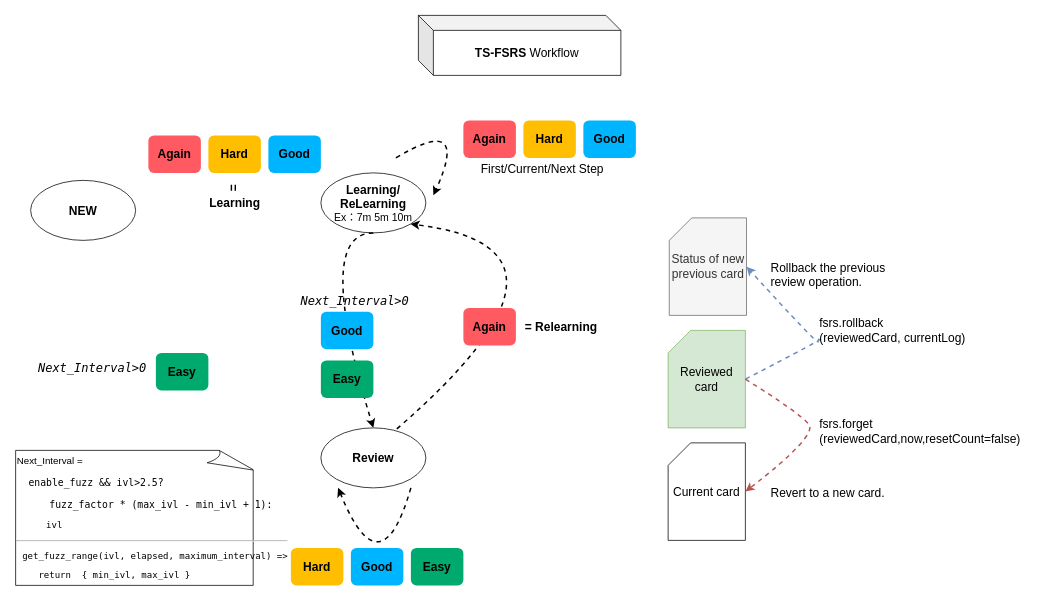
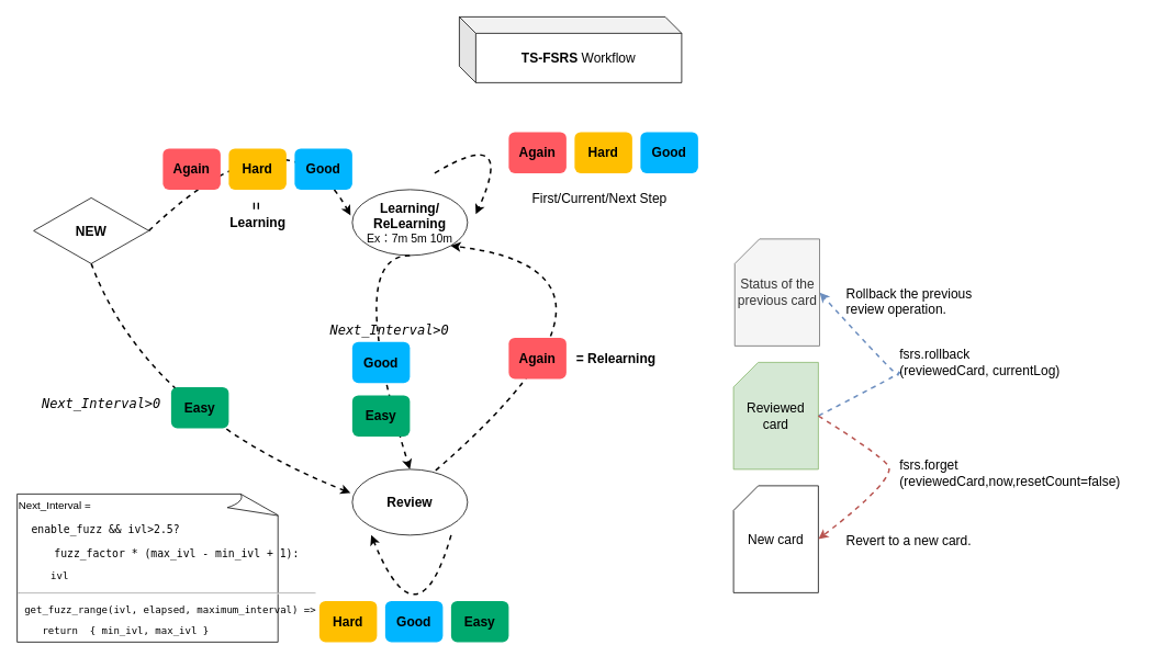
  <mxCell id="0" />
  <mxCell id="1" parent="0" />
  <mxCell id="2" value="&lt;font style=&quot;font-size: 16px;&quot;&gt;&lt;b&gt;TS-FSRS&lt;/b&gt; Workflow&lt;/font&gt;" style="shape=cube;whiteSpace=wrap;html=1;boundedLbl=1;backgroundOutline=1;darkOpacity=0.05;darkOpacity2=0.1;" parent="1" vertex="1"><mxGeometry x="557" y="20" width="270" height="80" as="geometry" /></mxCell>
- <mxCell id="3" value="&lt;font style=&quot;font-size: 16px;&quot;&gt;&lt;b&gt;NEW&lt;/b&gt;&lt;/font&gt;" style="ellipse;whiteSpace=wrap;html=1;" parent="1" vertex="1"><mxGeometry x="40" y="240" width="140" height="80" as="geometry" /></mxCell>
+ <mxCell id="3" value="&lt;font style=&quot;font-size: 16px;&quot;&gt;&lt;b&gt;NEW&lt;/b&gt;&lt;/font&gt;" style="rhombus;whiteSpace=wrap;html=1;" parent="1" vertex="1"><mxGeometry x="40" y="240" width="140" height="80" as="geometry" /></mxCell>
  <mxCell id="4" value="&lt;b style=&quot;font-size: 16px;&quot;&gt;Learning/&lt;/b&gt;&lt;br&gt;&lt;b style=&quot;font-size: 16px;&quot;&gt;ReLearning&lt;/b&gt;&lt;br&gt;&lt;font style=&quot;font-size: 14px;&quot;&gt;Ex：7m 5m 10m&lt;/font&gt;" style="ellipse;whiteSpace=wrap;html=1;" parent="1" vertex="1"><mxGeometry x="427" y="230" width="140" height="80" as="geometry" /></mxCell>
  <mxCell id="5" value="&lt;span style=&quot;font-size: 16px;&quot;&gt;&lt;b&gt;Review&lt;/b&gt;&lt;/span&gt;" style="ellipse;whiteSpace=wrap;html=1;" parent="1" vertex="1"><mxGeometry x="427" y="570" width="140" height="80" as="geometry" /></mxCell>
  <mxCell id="6" value="&lt;font style=&quot;font-size: 16px;&quot;&gt;&lt;b&gt;Again&lt;/b&gt;&lt;/font&gt;" style="rounded=1;whiteSpace=wrap;html=1;fillColor=#ff5961;strokeColor=none;" parent="1" vertex="1"><mxGeometry x="617" y="160" width="70" height="50" as="geometry" /></mxCell>
  <mxCell id="7" value="&lt;span style=&quot;font-size: 16px;&quot;&gt;&lt;b&gt;Hard&lt;/b&gt;&lt;/span&gt;" style="rounded=1;whiteSpace=wrap;html=1;fillColor=#ffbf00;strokeColor=none;" parent="1" vertex="1"><mxGeometry x="697" y="160" width="70" height="50" as="geometry" /></mxCell>
  <mxCell id="8" value="&lt;font style=&quot;font-size: 16px;&quot;&gt;&lt;b&gt;Good&lt;/b&gt;&lt;/font&gt;" style="rounded=1;whiteSpace=wrap;html=1;fillColor=#00b5ff;strokeColor=none;" parent="1" vertex="1"><mxGeometry x="777" y="160" width="70" height="50" as="geometry" /></mxCell>
+ <mxCell id="9" value="" style="curved=1;endArrow=classic;html=1;rounded=0;dashed=1;entryX=-0.015;entryY=0.392;entryDx=0;entryDy=0;exitX=1;exitY=0.5;exitDx=0;exitDy=0;entryPerimeter=0;strokeWidth=2;" parent="1" source="3" target="4" edge="1"><mxGeometry width="50" height="50" relative="1" as="geometry"><mxPoint x="287" y="270" as="sourcePoint" /><mxPoint x="427" y="270" as="targetPoint" /><Array as="points"><mxPoint x="347" y="120" /></Array></mxGeometry></mxCell>
  <mxCell id="10" value="" style="curved=1;endArrow=classic;html=1;rounded=0;dashed=1;strokeWidth=2;" parent="1" edge="1"><mxGeometry width="50" height="50" relative="1" as="geometry"><mxPoint x="527" y="210" as="sourcePoint" /><mxPoint x="577" y="260" as="targetPoint" /><Array as="points"><mxPoint x="627" y="150" /></Array></mxGeometry></mxCell>
- <mxCell id="11" value="&lt;font style=&quot;font-size: 16px;&quot;&gt;First/Current/Next Step&lt;/font&gt;" style="text;html=1;align=center;verticalAlign=middle;resizable=0;points=[];autosize=1;strokeColor=none;fillColor=none;" parent="1" vertex="1"><mxGeometry x="627" y="210" width="190" height="30" as="geometry" /></mxCell>
+ <mxCell id="11" value="&lt;font style=&quot;font-size: 16px;&quot;&gt;First/Current/Next Step&lt;/font&gt;" style="text;html=1;align=center;verticalAlign=middle;resizable=0;points=[];autosize=1;strokeColor=none;fillColor=none;" parent="1" vertex="1"><mxGeometry x="632" y="225" width="190" height="30" as="geometry" /></mxCell>
  <mxCell id="12" value="" style="curved=1;endArrow=classic;html=1;rounded=0;dashed=1;strokeWidth=2;exitX=0.5;exitY=1;exitDx=0;exitDy=0;entryX=0.5;entryY=0;entryDx=0;entryDy=0;" parent="1" source="4" target="5" edge="1"><mxGeometry width="50" height="50" relative="1" as="geometry"><mxPoint x="507" y="360" as="sourcePoint" /><mxPoint x="557" y="410" as="targetPoint" /><Array as="points"><mxPoint x="417" y="310" /></Array></mxGeometry></mxCell>
  <mxCell id="13" value="&lt;font style=&quot;font-size: 16px;&quot;&gt;&lt;b&gt;Easy&lt;/b&gt;&lt;/font&gt;" style="rounded=1;whiteSpace=wrap;html=1;fillColor=#00a96e;strokeColor=none;" parent="1" vertex="1"><mxGeometry x="427" y="480" width="70" height="50" as="geometry" /></mxCell>
  <mxCell id="14" value="&lt;font style=&quot;font-size: 16px;&quot;&gt;&lt;b&gt;Good&lt;/b&gt;&lt;/font&gt;" style="rounded=1;whiteSpace=wrap;html=1;fillColor=#00b5ff;strokeColor=none;" parent="1" vertex="1"><mxGeometry x="427" y="415" width="70" height="50" as="geometry" /></mxCell>
  <mxCell id="15" value="" style="curved=1;endArrow=classic;html=1;rounded=0;dashed=1;strokeWidth=2;entryX=1;entryY=1;entryDx=0;entryDy=0;exitX=0.723;exitY=0.017;exitDx=0;exitDy=0;exitPerimeter=0;" parent="1" source="5" target="4" edge="1"><mxGeometry width="50" height="50" relative="1" as="geometry"><mxPoint x="567" y="550" as="sourcePoint" /><mxPoint x="507" y="580" as="targetPoint" /><Array as="points"><mxPoint x="807" y="330" /></Array></mxGeometry></mxCell>
  <mxCell id="16" value="&lt;font style=&quot;font-size: 16px;&quot;&gt;&lt;b&gt;Again&lt;/b&gt;&lt;/font&gt;" style="rounded=1;whiteSpace=wrap;html=1;fillColor=#ff5961;strokeColor=none;" parent="1" vertex="1"><mxGeometry x="617" y="410" width="70" height="50" as="geometry" /></mxCell>
  <mxCell id="17" value="&lt;b&gt;&lt;font style=&quot;font-size: 16px;&quot;&gt;= Relearning&lt;/font&gt;&lt;/b&gt;" style="text;html=1;align=center;verticalAlign=middle;resizable=0;points=[];autosize=1;strokeColor=none;fillColor=none;" parent="1" vertex="1"><mxGeometry x="687" y="420" width="120" height="30" as="geometry" /></mxCell>
+ <mxCell id="18" value="" style="curved=1;endArrow=classic;html=1;rounded=0;dashed=1;strokeWidth=2;exitX=0.5;exitY=1;exitDx=0;exitDy=0;entryX=-0.015;entryY=0.36;entryDx=0;entryDy=0;entryPerimeter=0;" parent="1" source="3" target="5" edge="1"><mxGeometry width="50" height="50" relative="1" as="geometry"><mxPoint x="197" y="430" as="sourcePoint" /><mxPoint x="247" y="480" as="targetPoint" /><Array as="points"><mxPoint x="177" y="500" /></Array></mxGeometry></mxCell>
  <mxCell id="19" value="&lt;font style=&quot;font-size: 16px;&quot;&gt;&lt;b&gt;Easy&lt;/b&gt;&lt;/font&gt;" style="rounded=1;whiteSpace=wrap;html=1;fillColor=#00a96e;strokeColor=none;" parent="1" vertex="1"><mxGeometry x="207" y="470" width="70" height="50" as="geometry" /></mxCell>
  <mxCell id="20" value="&lt;font style=&quot;font-size: 16px;&quot;&gt;&lt;b&gt;Again&lt;/b&gt;&lt;/font&gt;" style="rounded=1;whiteSpace=wrap;html=1;fillColor=#ff5961;strokeColor=none;" parent="1" vertex="1"><mxGeometry x="197" y="180" width="70" height="50" as="geometry" /></mxCell>
  <mxCell id="21" value="&lt;span style=&quot;font-size: 16px;&quot;&gt;&lt;b&gt;Hard&lt;/b&gt;&lt;/span&gt;" style="rounded=1;whiteSpace=wrap;html=1;fillColor=#ffbf00;strokeColor=none;" parent="1" vertex="1"><mxGeometry x="277" y="180" width="70" height="50" as="geometry" /></mxCell>
  <mxCell id="22" value="&lt;font style=&quot;font-size: 16px;&quot;&gt;&lt;b&gt;Good&lt;/b&gt;&lt;/font&gt;" style="rounded=1;whiteSpace=wrap;html=1;fillColor=#00b5ff;strokeColor=none;" parent="1" vertex="1"><mxGeometry x="357" y="180" width="70" height="50" as="geometry" /></mxCell>
  <mxCell id="23" value="&lt;font style=&quot;font-size: 16px;&quot;&gt;&lt;b&gt;Learning&lt;/b&gt;&lt;/font&gt;" style="text;html=1;align=center;verticalAlign=middle;resizable=0;points=[];autosize=1;strokeColor=none;fillColor=none;" parent="1" vertex="1"><mxGeometry x="267" y="255" width="90" height="30" as="geometry" /></mxCell>
  <mxCell id="24" value="&lt;span style=&quot;font-size: 16px;&quot;&gt;&lt;b&gt;=&lt;/b&gt;&lt;/span&gt;" style="text;html=1;align=center;verticalAlign=middle;resizable=0;points=[];autosize=1;strokeColor=none;fillColor=none;rotation=90;" parent="1" vertex="1"><mxGeometry x="296" y="235" width="30" height="30" as="geometry" /></mxCell>
  <mxCell id="25" value="" style="curved=1;endArrow=classic;html=1;rounded=0;dashed=1;strokeWidth=2;" parent="1" edge="1"><mxGeometry width="50" height="50" relative="1" as="geometry"><mxPoint x="547" y="650" as="sourcePoint" /><mxPoint x="450" y="650" as="targetPoint" /><Array as="points"><mxPoint x="507" y="790" /></Array></mxGeometry></mxCell>
  <mxCell id="26" value="&lt;span style=&quot;font-size: 16px;&quot;&gt;&lt;b&gt;Hard&lt;/b&gt;&lt;/span&gt;" style="rounded=1;whiteSpace=wrap;html=1;fillColor=#ffbf00;strokeColor=none;" parent="1" vertex="1"><mxGeometry x="387" y="730" width="70" height="50" as="geometry" /></mxCell>
  <mxCell id="27" value="&lt;font style=&quot;font-size: 16px;&quot;&gt;&lt;b&gt;Good&lt;/b&gt;&lt;/font&gt;" style="rounded=1;whiteSpace=wrap;html=1;fillColor=#00b5ff;strokeColor=none;" parent="1" vertex="1"><mxGeometry x="467" y="730" width="70" height="50" as="geometry" /></mxCell>
  <mxCell id="28" value="&lt;font style=&quot;font-size: 16px;&quot;&gt;&lt;b&gt;Easy&lt;/b&gt;&lt;/font&gt;" style="rounded=1;whiteSpace=wrap;html=1;fillColor=#00a96e;strokeColor=none;" parent="1" vertex="1"><mxGeometry x="547" y="730" width="70" height="50" as="geometry" /></mxCell>
  <mxCell id="29" value="&lt;div style=&quot;&quot;&gt;&lt;pre style=&quot;&quot;&gt;&lt;font style=&quot;font-size: 16px;&quot;&gt;&lt;i&gt;Next_Interval&amp;gt;0&lt;/i&gt;&lt;/font&gt;&lt;/pre&gt;&lt;/div&gt;" style="text;html=1;align=center;verticalAlign=middle;resizable=0;points=[];autosize=1;strokeColor=none;fillColor=none;" parent="1" vertex="1"><mxGeometry x="387" y="370" width="170" height="60" as="geometry" /></mxCell>
  <mxCell id="30" value="&lt;div style=&quot;&quot;&gt;&lt;pre style=&quot;&quot;&gt;&lt;pre style=&quot;font-size: 13px; border-color: var(--border-color);&quot;&gt;&lt;pre style=&quot;font-size: 12px; border-color: var(--border-color);&quot;&gt;&lt;span style=&quot;font-size: 13px; background-color: initial; font-family: Helvetica; white-space: normal;&quot;&gt;Next_Interval =&lt;/span&gt;&lt;br&gt;&lt;/pre&gt;&lt;/pre&gt;&lt;pre style=&quot;font-size: 13px; border-color: var(--border-color);&quot;&gt;  enable_fuzz &amp;amp;&amp;amp; ivl&amp;gt;2.5?&lt;/pre&gt;&lt;pre style=&quot;border-color: var(--border-color);&quot;&gt;      &lt;span style=&quot;font-size: 13px;&quot;&gt;fuzz_factor * (max_ivl - min_ivl + 1):&lt;/span&gt;&lt;/pre&gt;&lt;pre style=&quot;border-color: var(--border-color);&quot;&gt;&lt;span style=&quot;font-size: 13px;&quot;&gt;     &lt;/span&gt;ivl&lt;/pre&gt;&lt;pre style=&quot;border-color: var(--border-color);&quot;&gt;&lt;hr&gt;&lt;/pre&gt;&lt;pre style=&quot;border-color: var(--border-color);&quot;&gt; get_fuzz_range(ivl, elapsed, maximum_interval) =&amp;gt;&lt;br&gt;&lt;/pre&gt;&lt;pre style=&quot;border-color: var(--border-color);&quot;&gt;    return  { min_ivl, max_ivl }&lt;br&gt;&lt;/pre&gt;&lt;/pre&gt;&lt;/div&gt;" style="whiteSpace=wrap;html=1;shape=mxgraph.basic.document;align=left;" parent="1" vertex="1"><mxGeometry y="600" width="320" height="180" as="geometry" x="20" /></mxCell>
  <mxCell id="31" value="&lt;span style=&quot;orphans: 2; text-align: start; text-indent: 0px; widows: 2; text-decoration-thickness: initial; text-decoration-style: initial; text-decoration-color: initial; float: none; display: inline !important; font-size: 16px;&quot;&gt;Rollback the previous &lt;br&gt;review operation.&lt;br&gt;&lt;br&gt;&lt;/span&gt;" style="text;whiteSpace=wrap;html=1;" parent="1" vertex="1"><mxGeometry x="1024.5" y="340" width="170" height="50" as="geometry" /></mxCell>
  <mxCell id="32" value="" style="curved=1;endArrow=classic;html=1;rounded=0;dashed=1;strokeWidth=2;exitX=1;exitY=0.5;exitDx=0;exitDy=0;exitPerimeter=0;entryX=1;entryY=0.5;entryDx=0;entryDy=0;entryPerimeter=0;fillColor=#dae8fc;strokeColor=#6c8ebf;" parent="1" source="34" target="33" edge="1"><mxGeometry width="50" height="50" relative="1" as="geometry"><mxPoint x="1021.5" y="500" as="sourcePoint" /><mxPoint x="1024.5" y="360" as="targetPoint" /><Array as="points"><mxPoint x="1100" y="450" /><mxPoint x="1090" y="450" /><mxPoint x="1090" y="460" /></Array></mxGeometry></mxCell>
- <mxCell id="33" value="&lt;font style=&quot;font-size: 16px;&quot;&gt;Status of new previous card&lt;/font&gt;" style="shape=card;whiteSpace=wrap;html=1;fillColor=#f5f5f5;fontColor=#333333;strokeColor=#666666;" parent="1" vertex="1"><mxGeometry x="891.5" y="290" width="103" height="130" as="geometry" /></mxCell>
+ <mxCell id="33" value="&lt;font style=&quot;font-size: 16px;&quot;&gt;Status of the previous card&lt;/font&gt;" style="shape=card;whiteSpace=wrap;html=1;fillColor=#f5f5f5;fontColor=#333333;strokeColor=#666666;" parent="1" vertex="1"><mxGeometry x="891.5" y="290" width="103" height="130" as="geometry" /></mxCell>
  <mxCell id="34" value="&lt;font style=&quot;font-size: 16px;&quot;&gt;Reviewed card&lt;/font&gt;" style="shape=card;whiteSpace=wrap;html=1;fillColor=#d5e8d4;strokeColor=#82b366;" parent="1" vertex="1"><mxGeometry x="890" y="440" width="103" height="130" as="geometry" /></mxCell>
  <mxCell id="35" value="&lt;font style=&quot;font-size: 16px;&quot;&gt;fsrs.rollback&lt;br&gt;(reviewedCard, currentLog)&lt;/font&gt;" style="text;html=1;align=left;verticalAlign=middle;resizable=0;points=[];autosize=1;strokeColor=none;fillColor=none;" parent="1" vertex="1"><mxGeometry x="1090" y="415" width="220" height="50" as="geometry" /></mxCell>
- <mxCell id="36" value="&lt;font style=&quot;font-size: 16px;&quot;&gt;Current card&lt;br&gt;&lt;/font&gt;" style="shape=card;whiteSpace=wrap;html=1;" parent="1" vertex="1"><mxGeometry x="890" y="590" width="103" height="130" as="geometry" /></mxCell>
+ <mxCell id="36" value="&lt;font style=&quot;font-size: 16px;&quot;&gt;New card&lt;br&gt;&lt;/font&gt;" style="shape=card;whiteSpace=wrap;html=1;" parent="1" vertex="1"><mxGeometry x="890" y="590" width="103" height="130" as="geometry" /></mxCell>
  <mxCell id="37" value="" style="curved=1;endArrow=classic;html=1;rounded=0;dashed=1;strokeWidth=2;entryX=1;entryY=0.5;entryDx=0;entryDy=0;entryPerimeter=0;fillColor=#f8cecc;strokeColor=#b85450;exitX=1;exitY=0.5;exitDx=0;exitDy=0;exitPerimeter=0;" parent="1" source="34" target="36" edge="1"><mxGeometry width="50" height="50" relative="1" as="geometry"><mxPoint x="1014.5" y="530" as="sourcePoint" /><mxPoint x="1004.5" y="365" as="targetPoint" /><Array as="points"><mxPoint x="1065" y="550" /><mxPoint x="1090" y="580" /></Array></mxGeometry></mxCell>
  <mxCell id="38" value="&lt;span style=&quot;orphans: 2; text-align: start; text-indent: 0px; widows: 2; text-decoration-thickness: initial; text-decoration-style: initial; text-decoration-color: initial; float: none; display: inline !important;&quot;&gt;&lt;font style=&quot;font-size: 16px;&quot;&gt;Revert to a new card.&lt;/font&gt;&lt;/span&gt;" style="text;whiteSpace=wrap;html=1;" parent="1" vertex="1"><mxGeometry x="1025" y="640" width="200" height="50" as="geometry" /></mxCell>
  <mxCell id="39" value="&lt;font style=&quot;font-size: 16px;&quot;&gt;fsrs.forget&lt;br&gt;(reviewedCard,now,resetCount=false&lt;span style=&quot;background-color: initial;&quot;&gt;)&lt;/span&gt;&lt;/font&gt;" style="text;html=1;align=left;verticalAlign=middle;resizable=0;points=[];autosize=1;strokeColor=none;fillColor=none;" parent="1" vertex="1"><mxGeometry x="1090" y="550" width="290" height="50" as="geometry" /></mxCell>
  <mxCell id="40" value="&lt;div style=&quot;&quot;&gt;&lt;pre style=&quot;&quot;&gt;&lt;font style=&quot;font-size: 16px;&quot;&gt;&lt;i&gt;Next_Interval&amp;gt;0&lt;/i&gt;&lt;/font&gt;&lt;/pre&gt;&lt;/div&gt;" style="text;html=1;align=center;verticalAlign=middle;resizable=0;points=[];autosize=1;strokeColor=none;fillColor=none;" parent="1" vertex="1"><mxGeometry x="37" y="460" width="170" height="60" as="geometry" /></mxCell>
